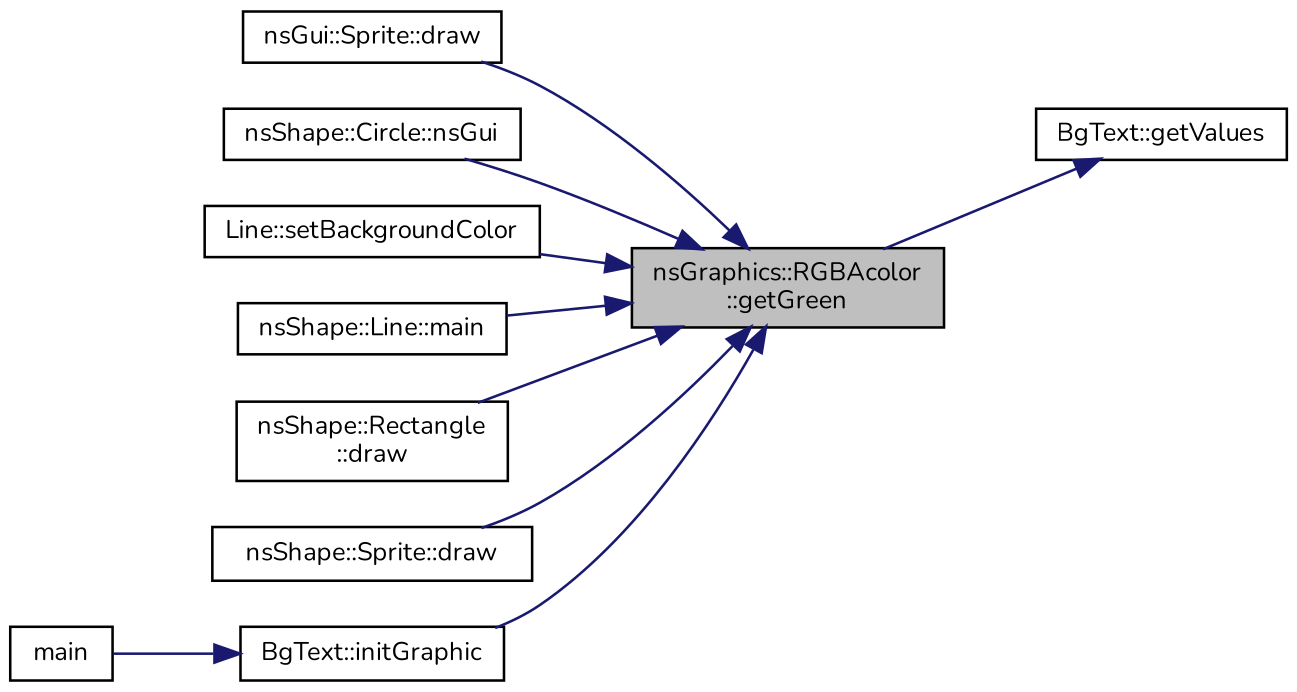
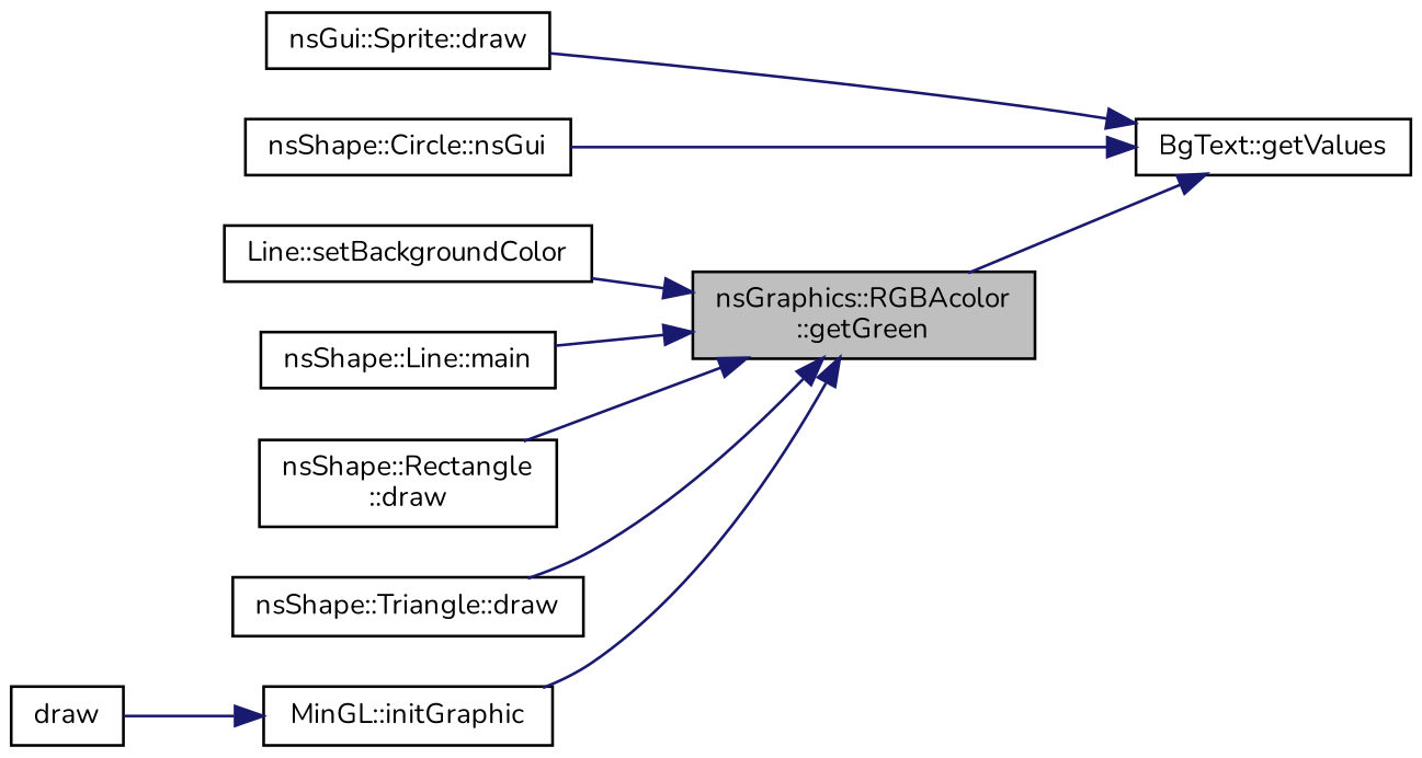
  digraph {
    fontname=Nunito
    rankdir=RL
    node [color=black fillcolor=white fontname=Nunito fontsize=10 shape=record style=filled]
    edge [color=midnightblue dir=back fontname=Nunito fontsize=10 labelfontname=Helvetica labelfontsize=10 style=solid]
    n1 [fillcolor=grey75 fontcolor=black height=0.2 label="nsGraphics::RGBAcolor\l::getGreen" width=0.4]
    n2 [height=0.2 label="nsGui::Sprite::draw" width=0.4]
    n3 [height=0.2 label="nsShape::Circle::nsGui" width=0.4]
    n4 [height=0.2 label="nsShape::Line::main" width=0.4]
    n5 [height=0.2 label="nsShape::Rectangle\l::draw" width=0.4]
-   n6 [height=0.2 label="nsShape::Sprite::draw" width=0.4]
-   n7 [height=0.2 label="BgText::initGraphic" width=0.4]
+   n6 [height=0.2 label="nsShape::Triangle::draw" width=0.4]
+   n7 [height=0.2 label="MinGL::initGraphic" width=0.4]
    n8 [height=0.2 label="Line::setBackgroundColor" width=0.4]
    n9 [height=0.2 label="BgText::getValues" width=0.4]
-   n10 [height=0.2 label=main width=0.4]
-   n1 -> n2
-   n1 -> n3
+   n10 [height=0.2 label=draw width=0.4]
+   n9 -> n2
+   n9 -> n3
    n1 -> n4
    n1 -> n5
    n1 -> n6
    n1 -> n7
    n1 -> n8
    n7 -> n10
    n9 -> n1
  }
